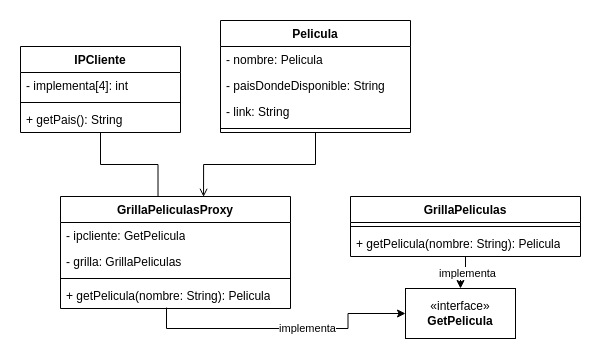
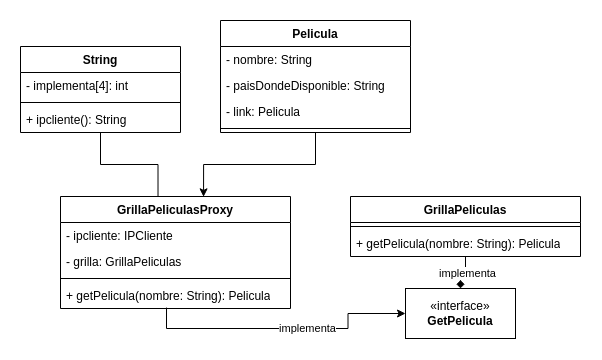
  <mxCell id="0" />
  <mxCell id="1" parent="0" />
  <mxCell id="2" value="Pelicula" style="swimlane;fontStyle=1;align=center;verticalAlign=top;childLayout=stackLayout;horizontal=1;startSize=26;horizontalStack=0;resizeParent=1;resizeParentMax=0;resizeLast=0;collapsible=1;marginBottom=0;whiteSpace=wrap;html=1;" vertex="1" parent="1"><mxGeometry x="220" y="20" width="190" height="112" as="geometry" /></mxCell>
- <mxCell id="3" value="- nombre: Pelicula" style="text;strokeColor=none;fillColor=none;align=left;verticalAlign=top;spacingLeft=4;spacingRight=4;overflow=hidden;rotatable=0;points=[[0,0.5],[1,0.5]];portConstraint=eastwest;whiteSpace=wrap;html=1;" vertex="1" parent="2"><mxGeometry y="26" width="190" height="26" as="geometry" /></mxCell>
+ <mxCell id="3" value="- nombre: String" style="text;strokeColor=none;fillColor=none;align=left;verticalAlign=top;spacingLeft=4;spacingRight=4;overflow=hidden;rotatable=0;points=[[0,0.5],[1,0.5]];portConstraint=eastwest;whiteSpace=wrap;html=1;" vertex="1" parent="2"><mxGeometry y="26" width="190" height="26" as="geometry" /></mxCell>
  <mxCell id="4" value="- paisDondeDisponible: String" style="text;strokeColor=none;fillColor=none;align=left;verticalAlign=top;spacingLeft=4;spacingRight=4;overflow=hidden;rotatable=0;points=[[0,0.5],[1,0.5]];portConstraint=eastwest;whiteSpace=wrap;html=1;" vertex="1" parent="2"><mxGeometry y="52" width="190" height="26" as="geometry" /></mxCell>
- <mxCell id="5" value="- link: String" style="text;strokeColor=none;fillColor=none;align=left;verticalAlign=top;spacingLeft=4;spacingRight=4;overflow=hidden;rotatable=0;points=[[0,0.5],[1,0.5]];portConstraint=eastwest;whiteSpace=wrap;html=1;" vertex="1" parent="2"><mxGeometry y="78" width="190" height="26" as="geometry" /></mxCell>
+ <mxCell id="5" value="- link: Pelicula" style="text;strokeColor=none;fillColor=none;align=left;verticalAlign=top;spacingLeft=4;spacingRight=4;overflow=hidden;rotatable=0;points=[[0,0.5],[1,0.5]];portConstraint=eastwest;whiteSpace=wrap;html=1;" vertex="1" parent="2"><mxGeometry y="78" width="190" height="26" as="geometry" /></mxCell>
  <mxCell id="6" value="" style="line;strokeWidth=1;fillColor=none;align=left;verticalAlign=middle;spacingTop=-1;spacingLeft=3;spacingRight=3;rotatable=0;labelPosition=right;points=[];portConstraint=eastwest;strokeColor=inherit;" vertex="1" parent="2"><mxGeometry y="104" width="190" height="8" as="geometry" /></mxCell>
  <mxCell id="7" style="edgeStyle=orthogonalEdgeStyle;rounded=0;orthogonalLoop=1;jettySize=auto;html=1;entryX=0.424;entryY=0.019;entryDx=0;entryDy=0;entryPerimeter=0;endArrow=none;" edge="1" parent="1" source="8" target="15"><mxGeometry relative="1" as="geometry" /></mxCell>
- <mxCell id="8" value="IPCliente" style="swimlane;fontStyle=1;align=center;verticalAlign=top;childLayout=stackLayout;horizontal=1;startSize=26;horizontalStack=0;resizeParent=1;resizeParentMax=0;resizeLast=0;collapsible=1;marginBottom=0;whiteSpace=wrap;html=1;" vertex="1" parent="1"><mxGeometry x="20" y="46" width="160" height="86" as="geometry" /></mxCell>
+ <mxCell id="8" value="String" style="swimlane;fontStyle=1;align=center;verticalAlign=top;childLayout=stackLayout;horizontal=1;startSize=26;horizontalStack=0;resizeParent=1;resizeParentMax=0;resizeLast=0;collapsible=1;marginBottom=0;whiteSpace=wrap;html=1;" vertex="1" parent="1"><mxGeometry x="20" y="46" width="160" height="86" as="geometry" /></mxCell>
  <mxCell id="9" value="- implementa[4]: int" style="text;strokeColor=none;fillColor=none;align=left;verticalAlign=top;spacingLeft=4;spacingRight=4;overflow=hidden;rotatable=0;points=[[0,0.5],[1,0.5]];portConstraint=eastwest;whiteSpace=wrap;html=1;" vertex="1" parent="8"><mxGeometry y="26" width="160" height="26" as="geometry" /></mxCell>
  <mxCell id="10" value="" style="line;strokeWidth=1;fillColor=none;align=left;verticalAlign=middle;spacingTop=-1;spacingLeft=3;spacingRight=3;rotatable=0;labelPosition=right;points=[];portConstraint=eastwest;strokeColor=inherit;" vertex="1" parent="8"><mxGeometry y="52" width="160" height="8" as="geometry" /></mxCell>
- <mxCell id="11" value="+ getPais(): String" style="text;strokeColor=none;fillColor=none;align=left;verticalAlign=top;spacingLeft=4;spacingRight=4;overflow=hidden;rotatable=0;points=[[0,0.5],[1,0.5]];portConstraint=eastwest;whiteSpace=wrap;html=1;" vertex="1" parent="8"><mxGeometry y="60" width="160" height="26" as="geometry" /></mxCell>
+ <mxCell id="11" value="+ ipcliente(): String" style="text;strokeColor=none;fillColor=none;align=left;verticalAlign=top;spacingLeft=4;spacingRight=4;overflow=hidden;rotatable=0;points=[[0,0.5],[1,0.5]];portConstraint=eastwest;whiteSpace=wrap;html=1;" vertex="1" parent="8"><mxGeometry y="60" width="160" height="26" as="geometry" /></mxCell>
  <mxCell id="12" value="«interface»&lt;br&gt;&lt;b&gt;GetPelicula&lt;/b&gt;" style="html=1;whiteSpace=wrap;" vertex="1" parent="1"><mxGeometry x="405" y="288" width="110" height="50" as="geometry" /></mxCell>
  <mxCell id="13" style="edgeStyle=orthogonalEdgeStyle;rounded=0;orthogonalLoop=1;jettySize=auto;html=1;entryX=0;entryY=0.5;entryDx=0;entryDy=0;exitX=0.461;exitY=0.965;exitDx=0;exitDy=0;exitPerimeter=0;" edge="1" parent="1" source="19" target="12"><mxGeometry relative="1" as="geometry" /></mxCell>
  <mxCell id="14" value="implementa" style="edgeLabel;html=1;align=center;verticalAlign=middle;resizable=0;points=[];" vertex="1" connectable="0" parent="13"><mxGeometry x="0.169" y="1" relative="1" as="geometry"><mxPoint as="offset" /></mxGeometry></mxCell>
  <mxCell id="15" value="GrillaPeliculasProxy" style="swimlane;fontStyle=1;align=center;verticalAlign=top;childLayout=stackLayout;horizontal=1;startSize=26;horizontalStack=0;resizeParent=1;resizeParentMax=0;resizeLast=0;collapsible=1;marginBottom=0;whiteSpace=wrap;html=1;" vertex="1" parent="1"><mxGeometry x="60" y="196" width="230" height="112" as="geometry" /></mxCell>
- <mxCell id="16" value="- ipcliente: GetPelicula" style="text;strokeColor=none;fillColor=none;align=left;verticalAlign=top;spacingLeft=4;spacingRight=4;overflow=hidden;rotatable=0;points=[[0,0.5],[1,0.5]];portConstraint=eastwest;whiteSpace=wrap;html=1;" vertex="1" parent="15"><mxGeometry y="26" width="230" height="26" as="geometry" /></mxCell>
+ <mxCell id="16" value="- ipcliente: IPCliente" style="text;strokeColor=none;fillColor=none;align=left;verticalAlign=top;spacingLeft=4;spacingRight=4;overflow=hidden;rotatable=0;points=[[0,0.5],[1,0.5]];portConstraint=eastwest;whiteSpace=wrap;html=1;" vertex="1" parent="15"><mxGeometry y="26" width="230" height="26" as="geometry" /></mxCell>
  <mxCell id="17" value="- grilla: GrillaPeliculas" style="text;strokeColor=none;fillColor=none;align=left;verticalAlign=top;spacingLeft=4;spacingRight=4;overflow=hidden;rotatable=0;points=[[0,0.5],[1,0.5]];portConstraint=eastwest;whiteSpace=wrap;html=1;" vertex="1" parent="15"><mxGeometry y="52" width="230" height="26" as="geometry" /></mxCell>
  <mxCell id="18" value="" style="line;strokeWidth=1;fillColor=none;align=left;verticalAlign=middle;spacingTop=-1;spacingLeft=3;spacingRight=3;rotatable=0;labelPosition=right;points=[];portConstraint=eastwest;strokeColor=inherit;" vertex="1" parent="15"><mxGeometry y="78" width="230" height="8" as="geometry" /></mxCell>
  <mxCell id="19" value="+ getPelicula(nombre: String): Pelicula" style="text;strokeColor=none;fillColor=none;align=left;verticalAlign=top;spacingLeft=4;spacingRight=4;overflow=hidden;rotatable=0;points=[[0,0.5],[1,0.5]];portConstraint=eastwest;whiteSpace=wrap;html=1;" vertex="1" parent="15"><mxGeometry y="86" width="230" height="26" as="geometry" /></mxCell>
- <mxCell id="20" style="edgeStyle=orthogonalEdgeStyle;rounded=0;orthogonalLoop=1;jettySize=auto;html=1;entryX=0.5;entryY=0;entryDx=0;entryDy=0;" edge="1" parent="1" source="22" target="12"><mxGeometry relative="1" as="geometry" /></mxCell>
+ <mxCell id="20" style="edgeStyle=orthogonalEdgeStyle;rounded=0;orthogonalLoop=1;jettySize=auto;html=1;entryX=0.5;entryY=0;entryDx=0;entryDy=0;endArrow=diamond;" edge="1" parent="1" source="22" target="12"><mxGeometry relative="1" as="geometry" /></mxCell>
  <mxCell id="21" value="implementa" style="edgeLabel;html=1;align=center;verticalAlign=middle;resizable=0;points=[];" vertex="1" connectable="0" parent="20"><mxGeometry x="-0.147" y="1" relative="1" as="geometry"><mxPoint as="offset" /></mxGeometry></mxCell>
  <mxCell id="22" value="GrillaPeliculas" style="swimlane;fontStyle=1;align=center;verticalAlign=top;childLayout=stackLayout;horizontal=1;startSize=26;horizontalStack=0;resizeParent=1;resizeParentMax=0;resizeLast=0;collapsible=1;marginBottom=0;whiteSpace=wrap;html=1;" vertex="1" parent="1"><mxGeometry x="350" y="196" width="230" height="60" as="geometry" /></mxCell>
  <mxCell id="23" value="" style="line;strokeWidth=1;fillColor=none;align=left;verticalAlign=middle;spacingTop=-1;spacingLeft=3;spacingRight=3;rotatable=0;labelPosition=right;points=[];portConstraint=eastwest;strokeColor=inherit;" vertex="1" parent="22"><mxGeometry y="26" width="230" height="8" as="geometry" /></mxCell>
  <mxCell id="24" value="+ getPelicula(nombre: String): Pelicula" style="text;strokeColor=none;fillColor=none;align=left;verticalAlign=top;spacingLeft=4;spacingRight=4;overflow=hidden;rotatable=0;points=[[0,0.5],[1,0.5]];portConstraint=eastwest;whiteSpace=wrap;html=1;" vertex="1" parent="22"><mxGeometry y="34" width="230" height="26" as="geometry" /></mxCell>
- <mxCell id="25" style="edgeStyle=orthogonalEdgeStyle;rounded=0;orthogonalLoop=1;jettySize=auto;html=1;entryX=0.622;entryY=0.003;entryDx=0;entryDy=0;entryPerimeter=0;exitX=0.5;exitY=1;exitDx=0;exitDy=0;endArrow=open;" edge="1" parent="1" source="2" target="15"><mxGeometry relative="1" as="geometry" /></mxCell>
+ <mxCell id="25" style="edgeStyle=orthogonalEdgeStyle;rounded=0;orthogonalLoop=1;jettySize=auto;html=1;entryX=0.622;entryY=0.003;entryDx=0;entryDy=0;entryPerimeter=0;exitX=0.5;exitY=1;exitDx=0;exitDy=0;" edge="1" parent="1" source="2" target="15"><mxGeometry relative="1" as="geometry" /></mxCell>
